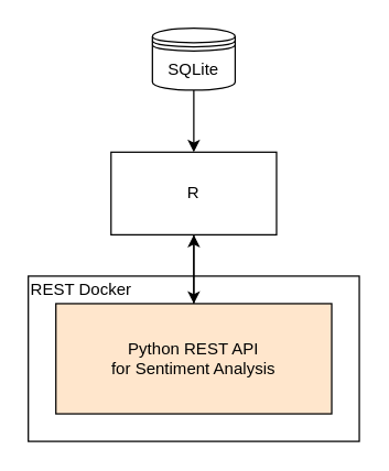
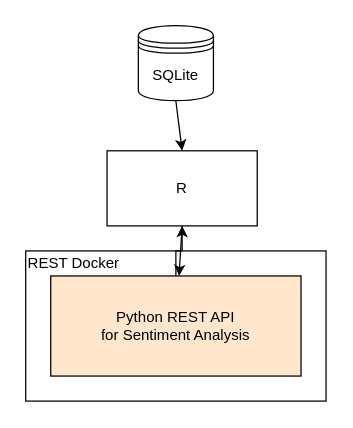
  <mxCell id="0" />
  <mxCell id="1" parent="0" />
  <mxCell id="2" value="" style="rounded=0;whiteSpace=wrap;html=1;" parent="1" vertex="1"><mxGeometry x="20" y="200" width="240" height="120" as="geometry" /></mxCell>
  <mxCell id="3" style="edgeStyle=orthogonalEdgeStyle;rounded=0;orthogonalLoop=1;jettySize=auto;html=1;exitX=0.5;exitY=0;exitDx=0;exitDy=0;entryX=0.5;entryY=1;entryDx=0;entryDy=0;" edge="1" parent="1" source="4" target="7"><mxGeometry relative="1" as="geometry" /></mxCell>
  <mxCell id="4" value="Python REST API&lt;br&gt;for Sentiment Analysis" style="rounded=0;whiteSpace=wrap;html=1;fillColor=#ffe6cc;" parent="1" vertex="1"><mxGeometry x="40" y="220" width="200" height="80" as="geometry" /></mxCell>
  <mxCell id="5" value="REST Docker" style="text;html=1;strokeColor=none;fillColor=none;align=left;verticalAlign=middle;whiteSpace=wrap;rounded=0;" parent="1" vertex="1"><mxGeometry x="20" y="200" width="90" height="20" as="geometry" /></mxCell>
  <mxCell id="6" style="edgeStyle=none;html=1;exitX=0.5;exitY=1;exitDx=0;exitDy=0;" parent="1" source="7" target="4" edge="1"><mxGeometry relative="1" as="geometry" /></mxCell>
- <mxCell id="7" value="R" style="rounded=0;whiteSpace=wrap;html=1;" parent="1" vertex="1"><mxGeometry x="80" y="110" width="120" height="60" as="geometry" /></mxCell>
+ <mxCell id="7" value="R" style="rounded=0;whiteSpace=wrap;html=1;" parent="1" vertex="1"><mxGeometry x="85" y="120" width="120" height="60" as="geometry" /></mxCell>
  <mxCell id="8" style="edgeStyle=none;html=1;exitX=0.5;exitY=1;exitDx=0;exitDy=0;entryX=0.5;entryY=0;entryDx=0;entryDy=0;" parent="1" source="9" target="7" edge="1"><mxGeometry relative="1" as="geometry" /></mxCell>
- <mxCell id="9" value="SQLite" style="shape=datastore;whiteSpace=wrap;html=1;fontSize=12;" parent="1" vertex="1"><mxGeometry x="110" y="20" width="60" height="45" as="geometry" /></mxCell>
+ <mxCell id="9" value="SQLite" style="shape=datastore;whiteSpace=wrap;html=1;fontSize=12;" parent="1" vertex="1"><mxGeometry x="110" y="20" width="60" height="60" as="geometry" /></mxCell>
